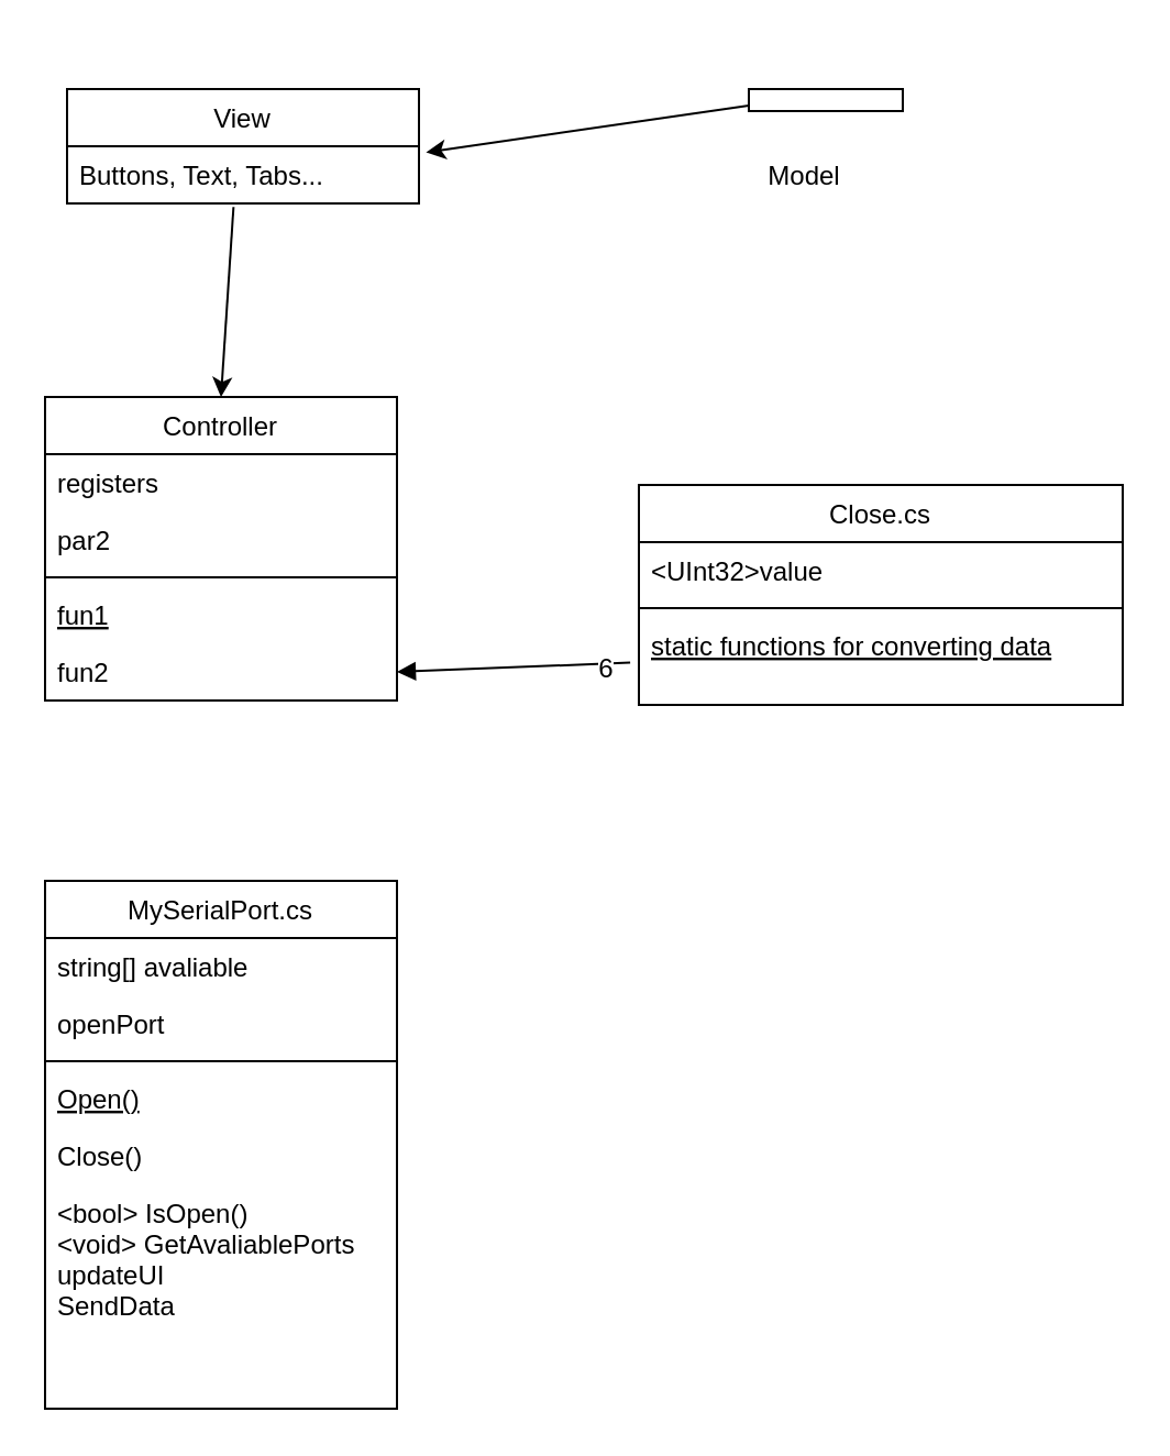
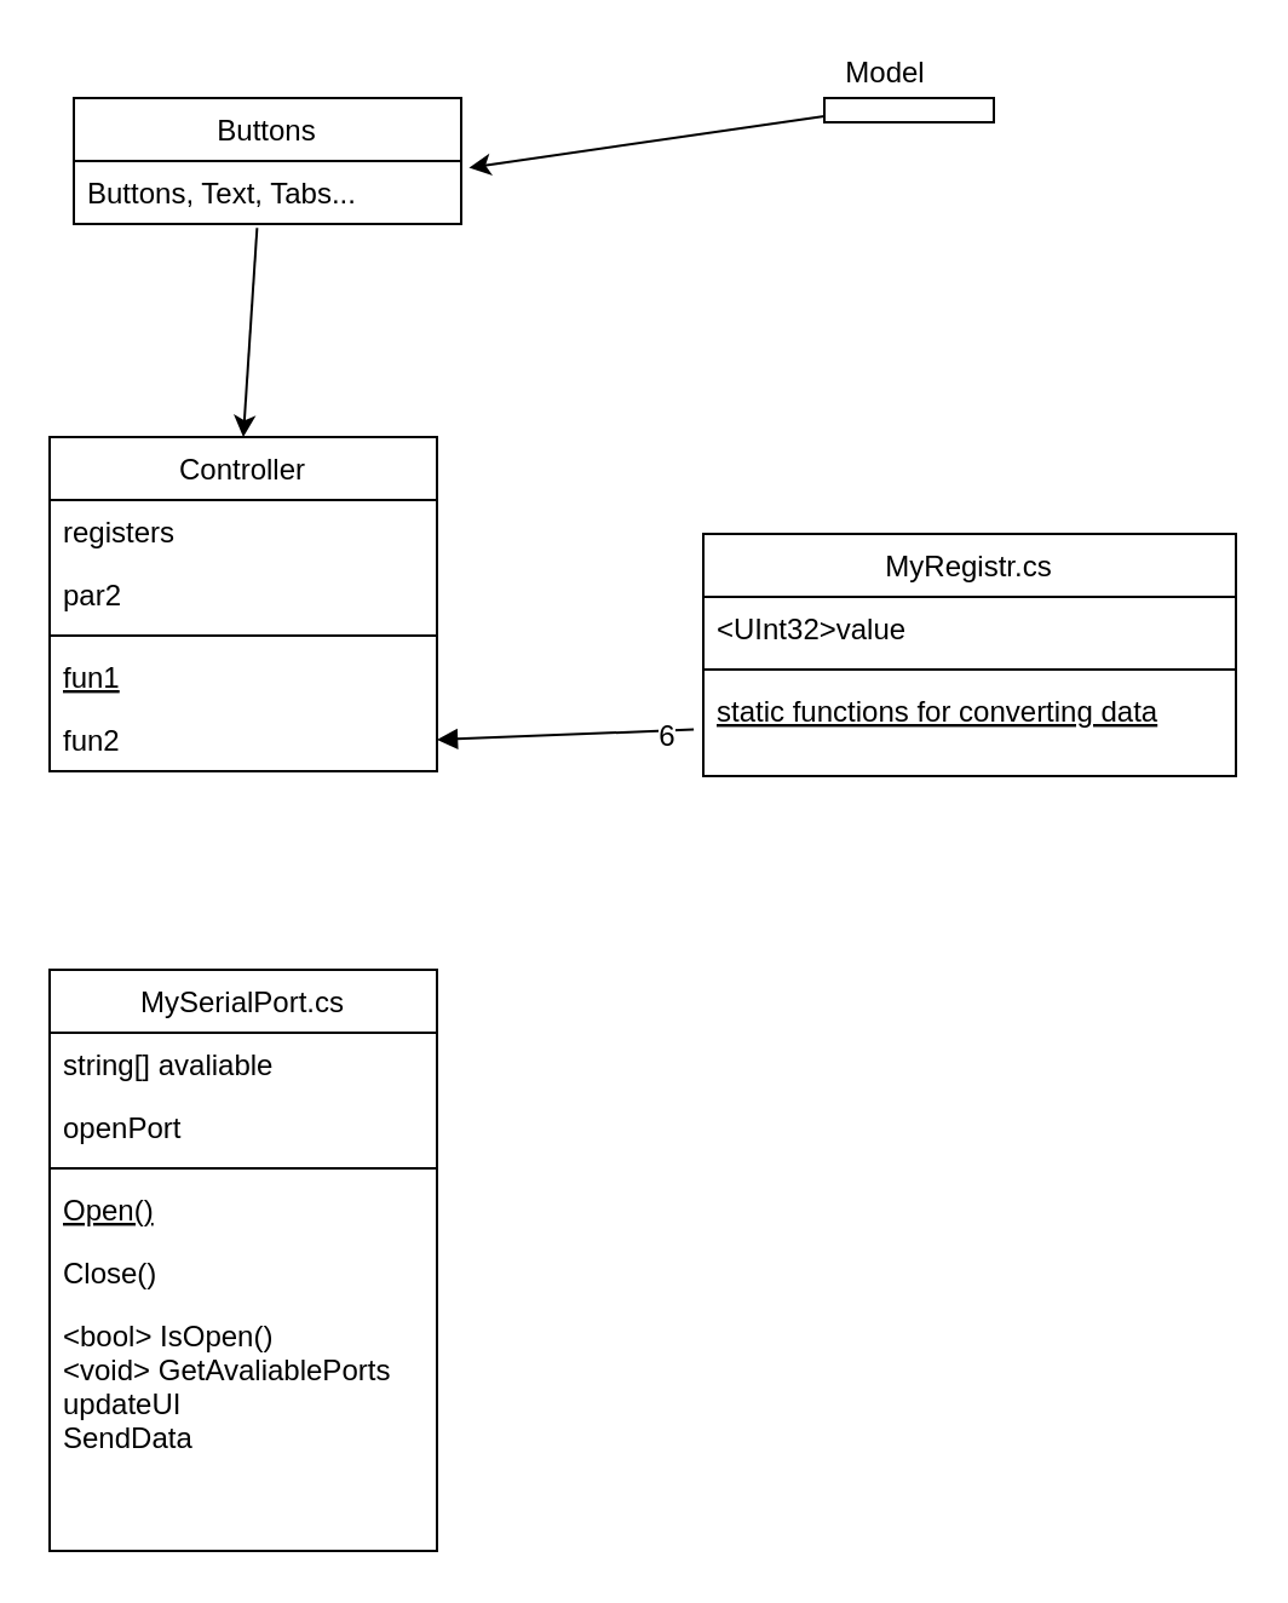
  <mxCell id="0" />
  <mxCell id="1" parent="0" />
  <mxCell id="2" value="Controller" style="swimlane;fontStyle=0;align=center;verticalAlign=top;childLayout=stackLayout;horizontal=1;startSize=26;horizontalStack=0;resizeParent=1;resizeLast=0;collapsible=1;marginBottom=0;rounded=0;shadow=0;strokeWidth=1;" parent="1" vertex="1"><mxGeometry x="20" y="180" width="160" height="138" as="geometry"><mxRectangle x="100" y="170" width="160" height="26" as="alternateBounds" /></mxGeometry></mxCell>
  <mxCell id="3" value="registers" style="text;align=left;verticalAlign=top;spacingLeft=4;spacingRight=4;overflow=hidden;rotatable=0;points=[[0,0.5],[1,0.5]];portConstraint=eastwest;" parent="2" vertex="1"><mxGeometry y="26" width="160" height="26" as="geometry" /></mxCell>
  <mxCell id="4" value="par2" style="text;align=left;verticalAlign=top;spacingLeft=4;spacingRight=4;overflow=hidden;rotatable=0;points=[[0,0.5],[1,0.5]];portConstraint=eastwest;rounded=0;shadow=0;html=0;" parent="2" vertex="1"><mxGeometry y="52" width="160" height="26" as="geometry" /></mxCell>
  <mxCell id="5" value="" style="line;html=1;strokeWidth=1;align=left;verticalAlign=middle;spacingTop=-1;spacingLeft=3;spacingRight=3;rotatable=0;labelPosition=right;points=[];portConstraint=eastwest;" parent="2" vertex="1"><mxGeometry y="78" width="160" height="8" as="geometry" /></mxCell>
  <mxCell id="6" value="fun1" style="text;align=left;verticalAlign=top;spacingLeft=4;spacingRight=4;overflow=hidden;rotatable=0;points=[[0,0.5],[1,0.5]];portConstraint=eastwest;fontStyle=4" parent="2" vertex="1"><mxGeometry y="86" width="160" height="26" as="geometry" /></mxCell>
  <mxCell id="7" value="fun2" style="text;align=left;verticalAlign=top;spacingLeft=4;spacingRight=4;overflow=hidden;rotatable=0;points=[[0,0.5],[1,0.5]];portConstraint=eastwest;" parent="2" vertex="1"><mxGeometry y="112" width="160" height="26" as="geometry" /></mxCell>
- <mxCell id="8" value="View" style="swimlane;fontStyle=0;align=center;verticalAlign=top;childLayout=stackLayout;horizontal=1;startSize=26;horizontalStack=0;resizeParent=1;resizeLast=0;collapsible=1;marginBottom=0;rounded=0;shadow=0;strokeWidth=1;" vertex="1" parent="1"><mxGeometry x="30" y="40" width="160" height="52" as="geometry"><mxRectangle x="100" y="170" width="160" height="26" as="alternateBounds" /></mxGeometry></mxCell>
+ <mxCell id="8" value="Buttons" style="swimlane;fontStyle=0;align=center;verticalAlign=top;childLayout=stackLayout;horizontal=1;startSize=26;horizontalStack=0;resizeParent=1;resizeLast=0;collapsible=1;marginBottom=0;rounded=0;shadow=0;strokeWidth=1;" vertex="1" parent="1"><mxGeometry x="30" y="40" width="160" height="52" as="geometry"><mxRectangle x="100" y="170" width="160" height="26" as="alternateBounds" /></mxGeometry></mxCell>
  <mxCell id="9" value="Buttons, Text, Tabs..." style="text;align=left;verticalAlign=top;spacingLeft=4;spacingRight=4;overflow=hidden;rotatable=0;points=[[0,0.5],[1,0.5]];portConstraint=eastwest;" vertex="1" parent="8"><mxGeometry y="26" width="160" height="26" as="geometry" /></mxCell>
  <mxCell id="10" value="" style="endArrow=classic;html=1;exitX=0.473;exitY=1.062;exitDx=0;exitDy=0;exitPerimeter=0;entryX=0.5;entryY=0;entryDx=0;entryDy=0;" edge="1" parent="1" source="9" target="2"><mxGeometry width="50" height="50" relative="1" as="geometry"><mxPoint x="20" y="390" as="sourcePoint" /><mxPoint x="70" y="340" as="targetPoint" /></mxGeometry></mxCell>
  <mxCell id="11" value="" style="rounded=0;whiteSpace=wrap;html=1;" vertex="1" parent="1"><mxGeometry x="340" y="40" width="70" height="10" as="geometry" /></mxCell>
- <mxCell id="12" value="Model" style="text;html=1;align=center;verticalAlign=middle;resizable=0;points=[];autosize=1;" vertex="1" parent="1"><mxGeometry x="340" y="70" width="50" height="20" as="geometry" /></mxCell>
+ <mxCell id="12" value="Model" style="text;html=1;align=center;verticalAlign=middle;resizable=0;points=[];autosize=1;" vertex="1" parent="1"><mxGeometry x="340" y="20" width="50" height="20" as="geometry" /></mxCell>
  <mxCell id="13" value="" style="endArrow=classic;html=1;entryX=1.02;entryY=0.108;entryDx=0;entryDy=0;entryPerimeter=0;exitX=0;exitY=0.75;exitDx=0;exitDy=0;" edge="1" parent="1" source="11" target="9"><mxGeometry width="50" height="50" relative="1" as="geometry"><mxPoint x="20" y="390" as="sourcePoint" /><mxPoint x="70" y="340" as="targetPoint" /></mxGeometry></mxCell>
- <mxCell id="14" value="Close.cs&#10;" style="swimlane;fontStyle=0;align=center;verticalAlign=top;childLayout=stackLayout;horizontal=1;startSize=26;horizontalStack=0;resizeParent=1;resizeLast=0;collapsible=1;marginBottom=0;rounded=0;shadow=0;strokeWidth=1;" vertex="1" parent="1"><mxGeometry x="290" y="220" width="220" height="100" as="geometry"><mxRectangle x="100" y="170" width="160" height="26" as="alternateBounds" /></mxGeometry></mxCell>
+ <mxCell id="14" value="MyRegistr.cs&#10;" style="swimlane;fontStyle=0;align=center;verticalAlign=top;childLayout=stackLayout;horizontal=1;startSize=26;horizontalStack=0;resizeParent=1;resizeLast=0;collapsible=1;marginBottom=0;rounded=0;shadow=0;strokeWidth=1;" vertex="1" parent="1"><mxGeometry x="290" y="220" width="220" height="100" as="geometry"><mxRectangle x="100" y="170" width="160" height="26" as="alternateBounds" /></mxGeometry></mxCell>
  <mxCell id="15" value="&lt;UInt32&gt;value" style="text;align=left;verticalAlign=top;spacingLeft=4;spacingRight=4;overflow=hidden;rotatable=0;points=[[0,0.5],[1,0.5]];portConstraint=eastwest;" vertex="1" parent="14"><mxGeometry y="26" width="220" height="26" as="geometry" /></mxCell>
  <mxCell id="16" value="" style="line;html=1;strokeWidth=1;align=left;verticalAlign=middle;spacingTop=-1;spacingLeft=3;spacingRight=3;rotatable=0;labelPosition=right;points=[];portConstraint=eastwest;" vertex="1" parent="14"><mxGeometry y="52" width="220" height="8" as="geometry" /></mxCell>
  <mxCell id="17" value="static functions for converting data" style="text;align=left;verticalAlign=top;spacingLeft=4;spacingRight=4;overflow=hidden;rotatable=0;points=[[0,0.5],[1,0.5]];portConstraint=eastwest;fontStyle=4" vertex="1" parent="14"><mxGeometry y="60" width="220" height="26" as="geometry" /></mxCell>
  <mxCell id="18" value="" style="endArrow=block;html=1;entryX=1;entryY=0.5;entryDx=0;entryDy=0;exitX=-0.018;exitY=0.8;exitDx=0;exitDy=0;exitPerimeter=0;" edge="1" parent="1" source="17" target="7"><mxGeometry width="50" height="50" relative="1" as="geometry"><mxPoint x="20" y="390" as="sourcePoint" /><mxPoint x="70" y="340" as="targetPoint" /></mxGeometry></mxCell>
  <mxCell id="19" value="6" style="text;html=1;align=center;verticalAlign=middle;resizable=0;points=[];labelBackgroundColor=#ffffff;" vertex="1" connectable="0" parent="18"><mxGeometry x="-0.768" y="2" relative="1" as="geometry"><mxPoint as="offset" /></mxGeometry></mxCell>
  <mxCell id="20" value="MySerialPort.cs" style="swimlane;fontStyle=0;align=center;verticalAlign=top;childLayout=stackLayout;horizontal=1;startSize=26;horizontalStack=0;resizeParent=1;resizeLast=0;collapsible=1;marginBottom=0;rounded=0;shadow=0;strokeWidth=1;" vertex="1" parent="1"><mxGeometry x="20" y="400" width="160" height="240" as="geometry"><mxRectangle x="100" y="170" width="160" height="26" as="alternateBounds" /></mxGeometry></mxCell>
  <mxCell id="21" value="string[] avaliable" style="text;align=left;verticalAlign=top;spacingLeft=4;spacingRight=4;overflow=hidden;rotatable=0;points=[[0,0.5],[1,0.5]];portConstraint=eastwest;" vertex="1" parent="20"><mxGeometry y="26" width="160" height="26" as="geometry" /></mxCell>
  <mxCell id="22" value="openPort" style="text;align=left;verticalAlign=top;spacingLeft=4;spacingRight=4;overflow=hidden;rotatable=0;points=[[0,0.5],[1,0.5]];portConstraint=eastwest;rounded=0;shadow=0;html=0;" vertex="1" parent="20"><mxGeometry y="52" width="160" height="26" as="geometry" /></mxCell>
  <mxCell id="23" value="" style="line;html=1;strokeWidth=1;align=left;verticalAlign=middle;spacingTop=-1;spacingLeft=3;spacingRight=3;rotatable=0;labelPosition=right;points=[];portConstraint=eastwest;" vertex="1" parent="20"><mxGeometry y="78" width="160" height="8" as="geometry" /></mxCell>
  <mxCell id="24" value="Open()" style="text;align=left;verticalAlign=top;spacingLeft=4;spacingRight=4;overflow=hidden;rotatable=0;points=[[0,0.5],[1,0.5]];portConstraint=eastwest;fontStyle=4" vertex="1" parent="20"><mxGeometry y="86" width="160" height="26" as="geometry" /></mxCell>
  <mxCell id="25" value="Close()" style="text;align=left;verticalAlign=top;spacingLeft=4;spacingRight=4;overflow=hidden;rotatable=0;points=[[0,0.5],[1,0.5]];portConstraint=eastwest;" vertex="1" parent="20"><mxGeometry y="112" width="160" height="26" as="geometry" /></mxCell>
  <mxCell id="26" value="&lt;bool&gt; IsOpen()&#10;&lt;void&gt; GetAvaliablePorts&#10;updateUI&#10;SendData" style="text;align=left;verticalAlign=top;spacingLeft=4;spacingRight=4;overflow=hidden;rotatable=0;points=[[0,0.5],[1,0.5]];portConstraint=eastwest;" vertex="1" parent="20"><mxGeometry y="138" width="160" height="102" as="geometry" /></mxCell>
